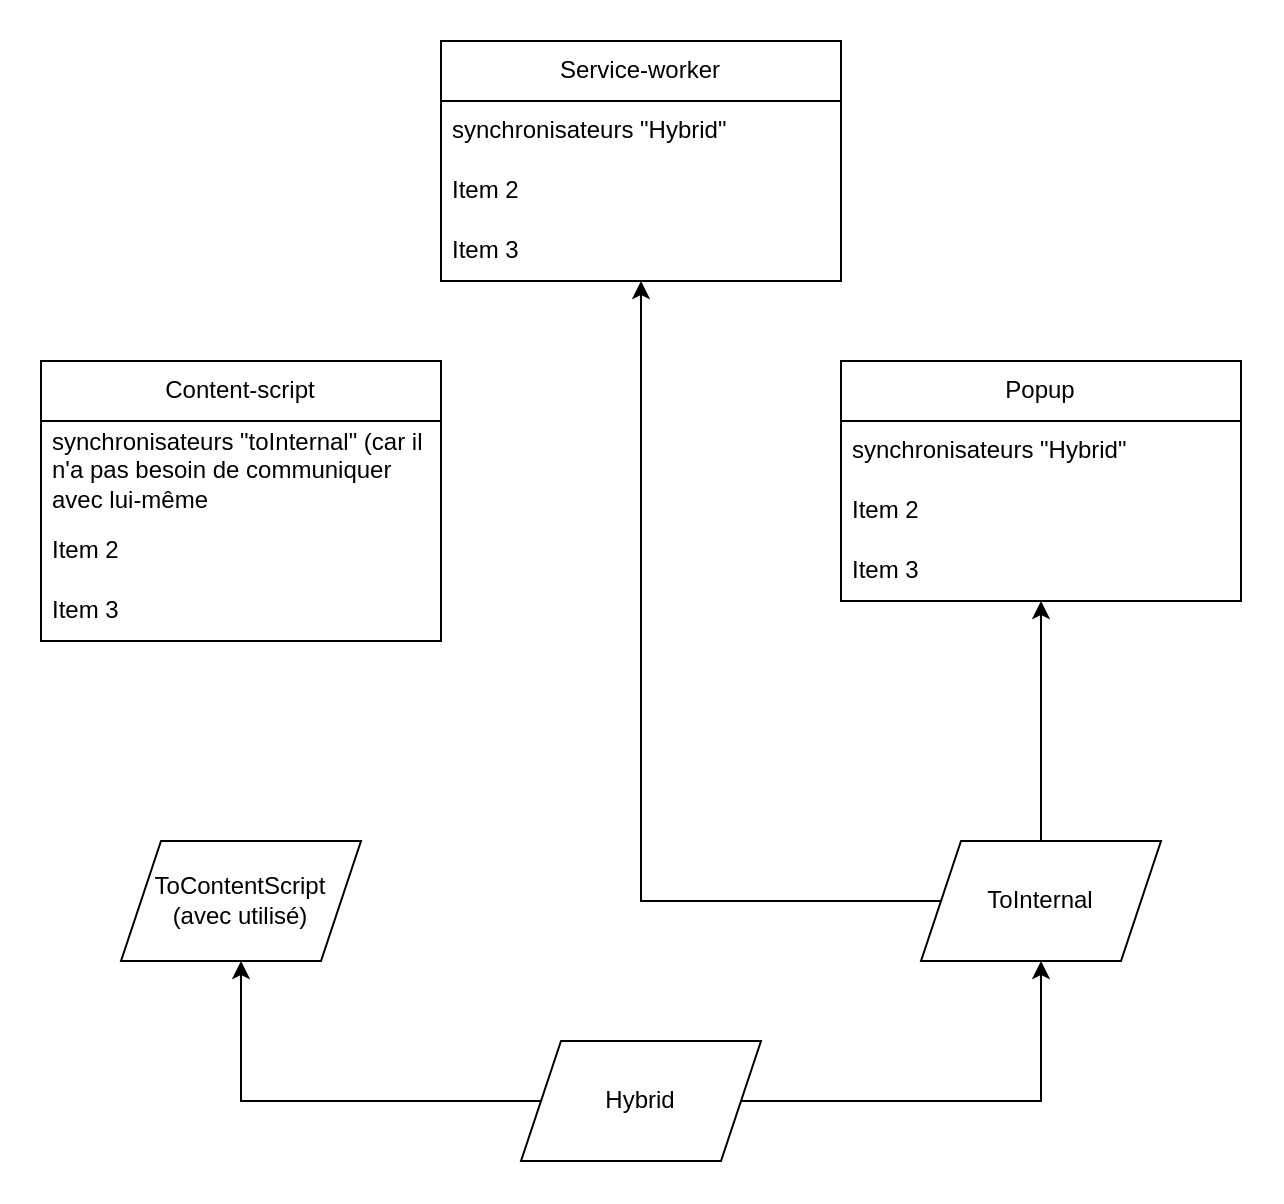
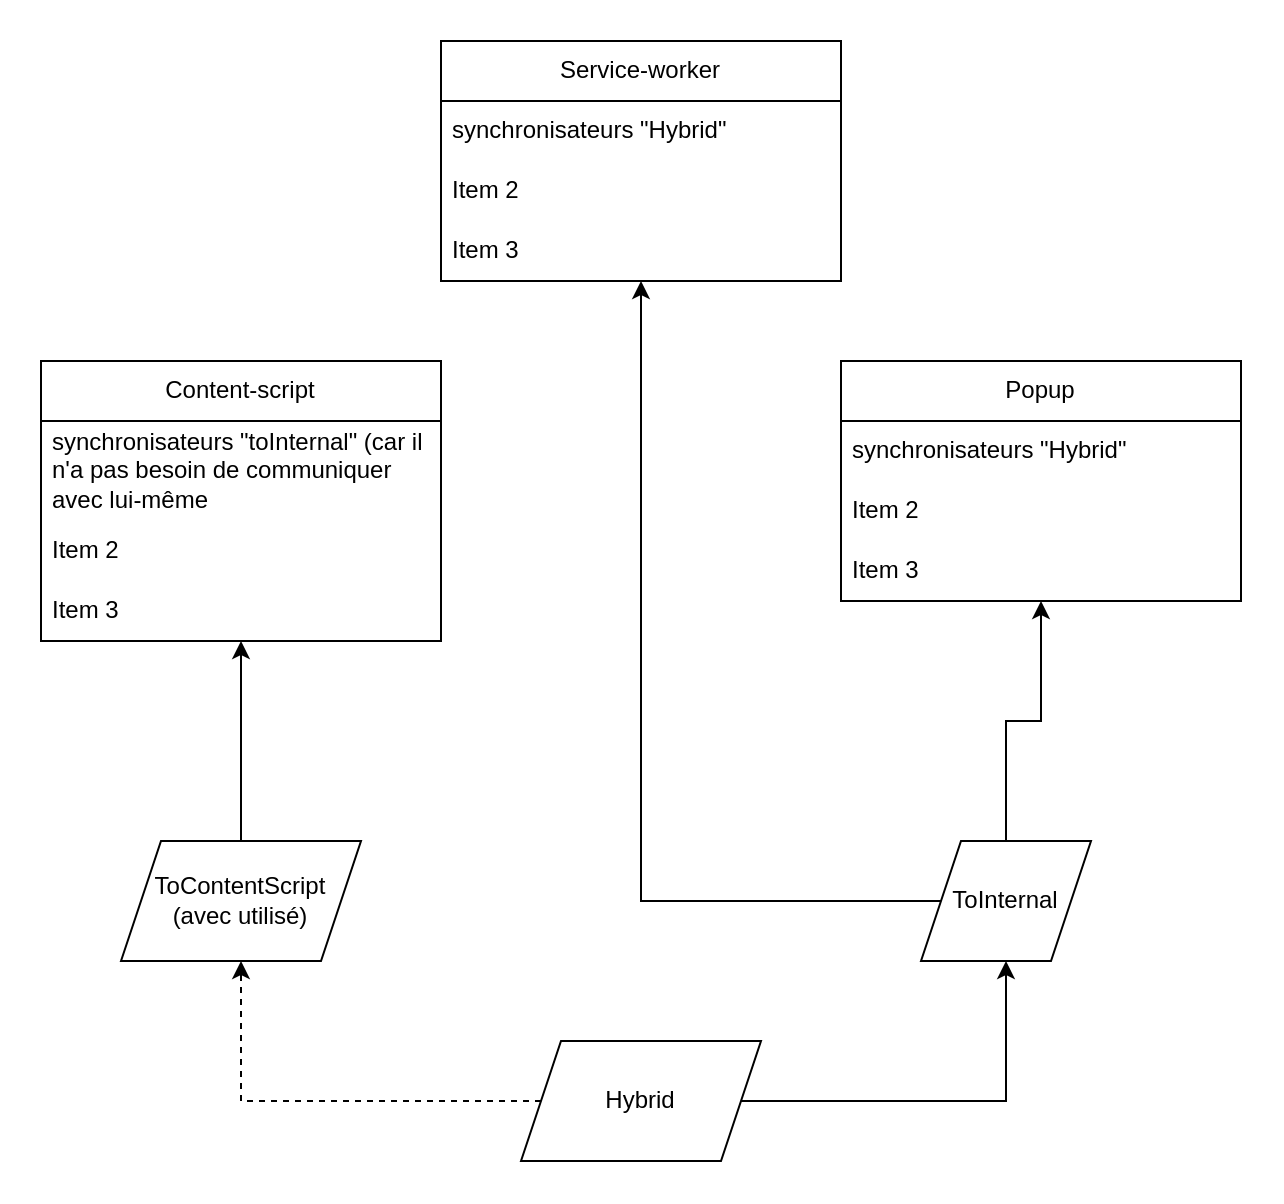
  <mxCell id="0" />
  <mxCell id="1" parent="0" />
  <mxCell id="2" value="Popup" style="swimlane;fontStyle=0;childLayout=stackLayout;horizontal=1;startSize=30;horizontalStack=0;resizeParent=1;resizeParentMax=0;resizeLast=0;collapsible=1;marginBottom=0;whiteSpace=wrap;html=1;" vertex="1" parent="1"><mxGeometry x="420" y="180" width="200" height="120" as="geometry" /></mxCell>
  <mxCell id="3" value="synchronisateurs &quot;Hybrid&quot;" style="text;strokeColor=none;fillColor=none;align=left;verticalAlign=middle;spacingLeft=4;spacingRight=4;overflow=hidden;points=[[0,0.5],[1,0.5]];portConstraint=eastwest;rotatable=0;whiteSpace=wrap;html=1;" vertex="1" parent="2"><mxGeometry y="30" width="200" height="30" as="geometry" /></mxCell>
  <mxCell id="4" value="Item 2" style="text;strokeColor=none;fillColor=none;align=left;verticalAlign=middle;spacingLeft=4;spacingRight=4;overflow=hidden;points=[[0,0.5],[1,0.5]];portConstraint=eastwest;rotatable=0;whiteSpace=wrap;html=1;" vertex="1" parent="2"><mxGeometry y="60" width="200" height="30" as="geometry" /></mxCell>
  <mxCell id="5" value="Item 3" style="text;strokeColor=none;fillColor=none;align=left;verticalAlign=middle;spacingLeft=4;spacingRight=4;overflow=hidden;points=[[0,0.5],[1,0.5]];portConstraint=eastwest;rotatable=0;whiteSpace=wrap;html=1;" vertex="1" parent="2"><mxGeometry y="90" width="200" height="30" as="geometry" /></mxCell>
  <mxCell id="6" value="Content-script" style="swimlane;fontStyle=0;childLayout=stackLayout;horizontal=1;startSize=30;horizontalStack=0;resizeParent=1;resizeParentMax=0;resizeLast=0;collapsible=1;marginBottom=0;whiteSpace=wrap;html=1;" vertex="1" parent="1"><mxGeometry x="20" y="180" width="200" height="140" as="geometry"><mxRectangle x="80" y="200" width="110" height="30" as="alternateBounds" /></mxGeometry></mxCell>
  <mxCell id="7" value="&lt;div&gt;synchronisateurs &quot;toInternal&quot; (car il n'a pas besoin de communiquer avec lui-même&lt;/div&gt;" style="text;strokeColor=none;fillColor=none;align=left;verticalAlign=middle;spacingLeft=4;spacingRight=4;overflow=hidden;points=[[0,0.5],[1,0.5]];portConstraint=eastwest;rotatable=0;whiteSpace=wrap;html=1;" vertex="1" parent="6"><mxGeometry y="30" width="200" height="50" as="geometry" /></mxCell>
  <mxCell id="8" value="Item 2" style="text;strokeColor=none;fillColor=none;align=left;verticalAlign=middle;spacingLeft=4;spacingRight=4;overflow=hidden;points=[[0,0.5],[1,0.5]];portConstraint=eastwest;rotatable=0;whiteSpace=wrap;html=1;" vertex="1" parent="6"><mxGeometry y="80" width="200" height="30" as="geometry" /></mxCell>
  <mxCell id="9" value="Item 3" style="text;strokeColor=none;fillColor=none;align=left;verticalAlign=middle;spacingLeft=4;spacingRight=4;overflow=hidden;points=[[0,0.5],[1,0.5]];portConstraint=eastwest;rotatable=0;whiteSpace=wrap;html=1;" vertex="1" parent="6"><mxGeometry y="110" width="200" height="30" as="geometry" /></mxCell>
  <mxCell id="10" value="Service-worker" style="swimlane;fontStyle=0;childLayout=stackLayout;horizontal=1;startSize=30;horizontalStack=0;resizeParent=1;resizeParentMax=0;resizeLast=0;collapsible=1;marginBottom=0;whiteSpace=wrap;html=1;" vertex="1" parent="1"><mxGeometry x="220" y="20" width="200" height="120" as="geometry" /></mxCell>
  <mxCell id="11" value="synchronisateurs &quot;Hybrid&quot;" style="text;strokeColor=none;fillColor=none;align=left;verticalAlign=middle;spacingLeft=4;spacingRight=4;overflow=hidden;points=[[0,0.5],[1,0.5]];portConstraint=eastwest;rotatable=0;whiteSpace=wrap;html=1;" vertex="1" parent="10"><mxGeometry y="30" width="200" height="30" as="geometry" /></mxCell>
  <mxCell id="12" value="Item 2" style="text;strokeColor=none;fillColor=none;align=left;verticalAlign=middle;spacingLeft=4;spacingRight=4;overflow=hidden;points=[[0,0.5],[1,0.5]];portConstraint=eastwest;rotatable=0;whiteSpace=wrap;html=1;" vertex="1" parent="10"><mxGeometry y="60" width="200" height="30" as="geometry" /></mxCell>
  <mxCell id="13" value="Item 3" style="text;strokeColor=none;fillColor=none;align=left;verticalAlign=middle;spacingLeft=4;spacingRight=4;overflow=hidden;points=[[0,0.5],[1,0.5]];portConstraint=eastwest;rotatable=0;whiteSpace=wrap;html=1;" vertex="1" parent="10"><mxGeometry y="90" width="200" height="30" as="geometry" /></mxCell>
  <mxCell id="14" style="edgeStyle=orthogonalEdgeStyle;rounded=0;orthogonalLoop=1;jettySize=auto;html=1;" edge="1" parent="1" source="16" target="2"><mxGeometry relative="1" as="geometry" /></mxCell>
  <mxCell id="15" style="edgeStyle=orthogonalEdgeStyle;rounded=0;orthogonalLoop=1;jettySize=auto;html=1;" edge="1" parent="1" source="16" target="10"><mxGeometry relative="1" as="geometry" /></mxCell>
- <mxCell id="16" value="ToInternal" style="shape=parallelogram;perimeter=parallelogramPerimeter;whiteSpace=wrap;html=1;fixedSize=1;" vertex="1" parent="1"><mxGeometry x="460" y="420" width="120" height="60" as="geometry" /></mxCell>
+ <mxCell id="16" value="ToInternal" style="shape=parallelogram;perimeter=parallelogramPerimeter;whiteSpace=wrap;html=1;fixedSize=1;" vertex="1" parent="1"><mxGeometry x="460" y="420" width="85" height="60" as="geometry" /></mxCell>
+ <mxCell id="17" style="edgeStyle=orthogonalEdgeStyle;rounded=0;orthogonalLoop=1;jettySize=auto;html=1;" edge="1" parent="1" source="18" target="6"><mxGeometry relative="1" as="geometry" /></mxCell>
  <mxCell id="18" value="&lt;div&gt;ToContentScript&lt;/div&gt;(avec utilisé)" style="shape=parallelogram;perimeter=parallelogramPerimeter;whiteSpace=wrap;html=1;fixedSize=1;" vertex="1" parent="1"><mxGeometry x="60" y="420" width="120" height="60" as="geometry" /></mxCell>
  <mxCell id="19" style="edgeStyle=orthogonalEdgeStyle;rounded=0;orthogonalLoop=1;jettySize=auto;html=1;" edge="1" parent="1" source="21" target="16"><mxGeometry relative="1" as="geometry" /></mxCell>
- <mxCell id="20" style="edgeStyle=orthogonalEdgeStyle;rounded=0;orthogonalLoop=1;jettySize=auto;html=1;entryX=0.5;entryY=1;entryDx=0;entryDy=0;" edge="1" parent="1" source="21" target="18"><mxGeometry relative="1" as="geometry" /></mxCell>
+ <mxCell id="20" style="edgeStyle=orthogonalEdgeStyle;rounded=0;orthogonalLoop=1;jettySize=auto;html=1;entryX=0.5;entryY=1;entryDx=0;entryDy=0;dashed=1;" edge="1" parent="1" source="21" target="18"><mxGeometry relative="1" as="geometry" /></mxCell>
  <mxCell id="21" value="Hybrid" style="shape=parallelogram;perimeter=parallelogramPerimeter;whiteSpace=wrap;html=1;fixedSize=1;" vertex="1" parent="1"><mxGeometry x="260" y="520" width="120" height="60" as="geometry" /></mxCell>
